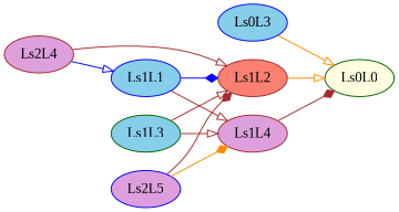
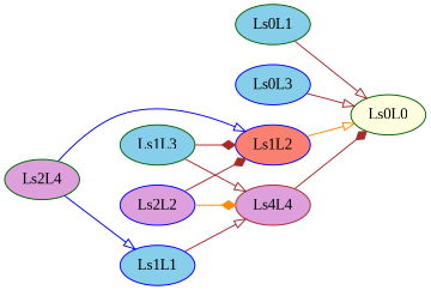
  digraph {
    fontname="Liberation Serif"
    rankdir=LR
    node [color=blue fillcolor=skyblue fontname="Liberation Serif" style=filled]
    edge [arrowhead=onormal color=brown fontname="Liberation Serif"]
+   Ls0L1 [color=darkgreen]
    Ls0L0 [color=darkgreen fillcolor=lightyellow]
    Ls0L3
-   Ls1L2 [color=brown fillcolor=salmon]
-   Ls1L4 [color=brown fillcolor=plum]
+   Ls1L2 [fillcolor=salmon]
+   Ls1L4 [color=brown fillcolor=plum label=Ls4L4]
    Ls1L1
    Ls1L3 [color=darkgreen]
-   Ls2L2 [fillcolor=plum label=Ls2L5]
-   Ls2L4 [color=brown fillcolor=plum]
-   Ls0L3 -> Ls0L0 [color=darkorange]
+   Ls2L2 [fillcolor=plum]
+   Ls2L4 [color=darkgreen fillcolor=plum]
+   Ls0L1 -> Ls0L0
+   Ls0L3 -> Ls0L0
    Ls1L2 -> Ls0L0 [color=darkorange]
    Ls1L4 -> Ls0L0 [arrowhead=diamond]
-   Ls1L1 -> Ls1L2 [arrowhead=diamond color=blue]
    Ls1L1 -> Ls1L4
-   Ls1L3 -> Ls1L2
+   Ls1L3 -> Ls1L2 [arrowhead=diamond]
    Ls1L3 -> Ls1L4
    Ls2L2 -> Ls1L2 [arrowhead=diamond]
    Ls2L2 -> Ls1L4 [arrowhead=diamond color=darkorange]
-   Ls2L4 -> Ls1L2
+   Ls2L4 -> Ls1L2 [color=blue]
    Ls2L4 -> Ls1L1 [color=blue]
  }
